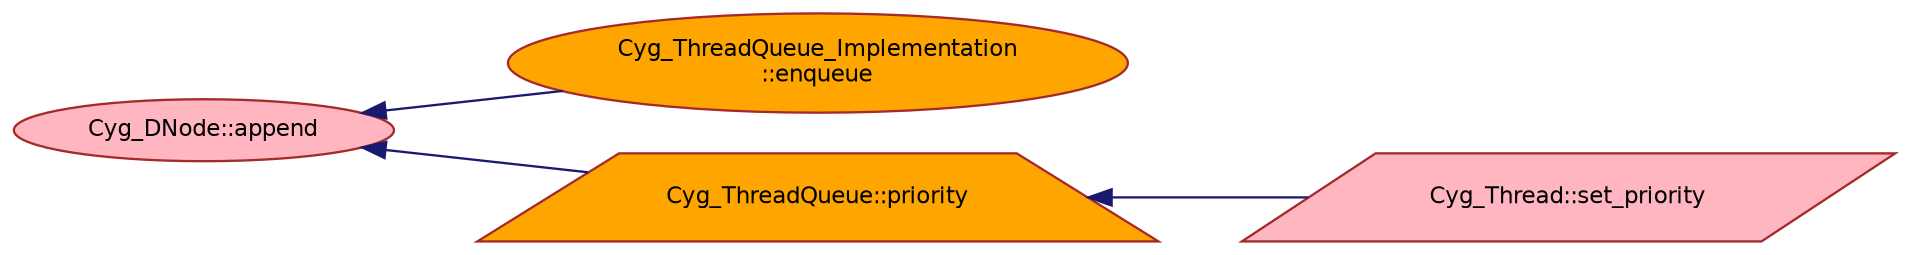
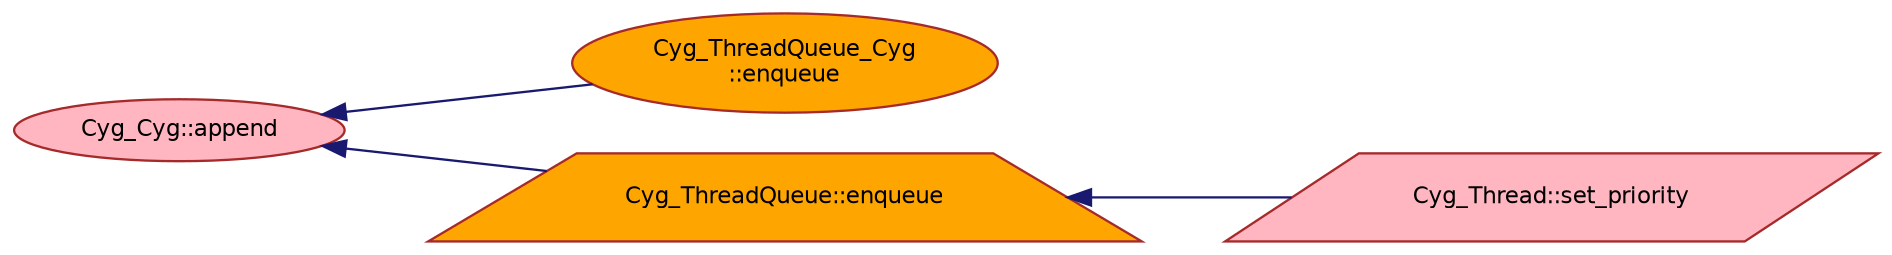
  digraph {
    rankdir=LR
    node [color=brown fillcolor=lightpink fontname=Helvetica fontsize=10 shape=ellipse style=filled]
    edge [color=midnightblue dir=back fontname=Helvetica fontsize=10 labelfontname=Helvetica labelfontsize=10 style=solid]
-   n1 [fontcolor=black height=0.2 label="Cyg_DNode::append" width=0.4]
-   n2 [fillcolor=orange height=0.2 label="Cyg_ThreadQueue_Implementation\l::enqueue" width=0.4]
-   n3 [fillcolor=orange height=0.2 label="Cyg_ThreadQueue::priority" shape=trapezium width=0.4]
+   n1 [fontcolor=black height=0.2 label="Cyg_Cyg::append" width=0.4]
+   n2 [fillcolor=orange height=0.2 label="Cyg_ThreadQueue_Cyg\l::enqueue" width=0.4]
+   n3 [fillcolor=orange height=0.2 label="Cyg_ThreadQueue::enqueue" shape=trapezium width=0.4]
    n4 [height=0.2 label="Cyg_Thread::set_priority" shape=parallelogram width=0.4]
    n1 -> n2
    n1 -> n3
    n3 -> n4
  }
